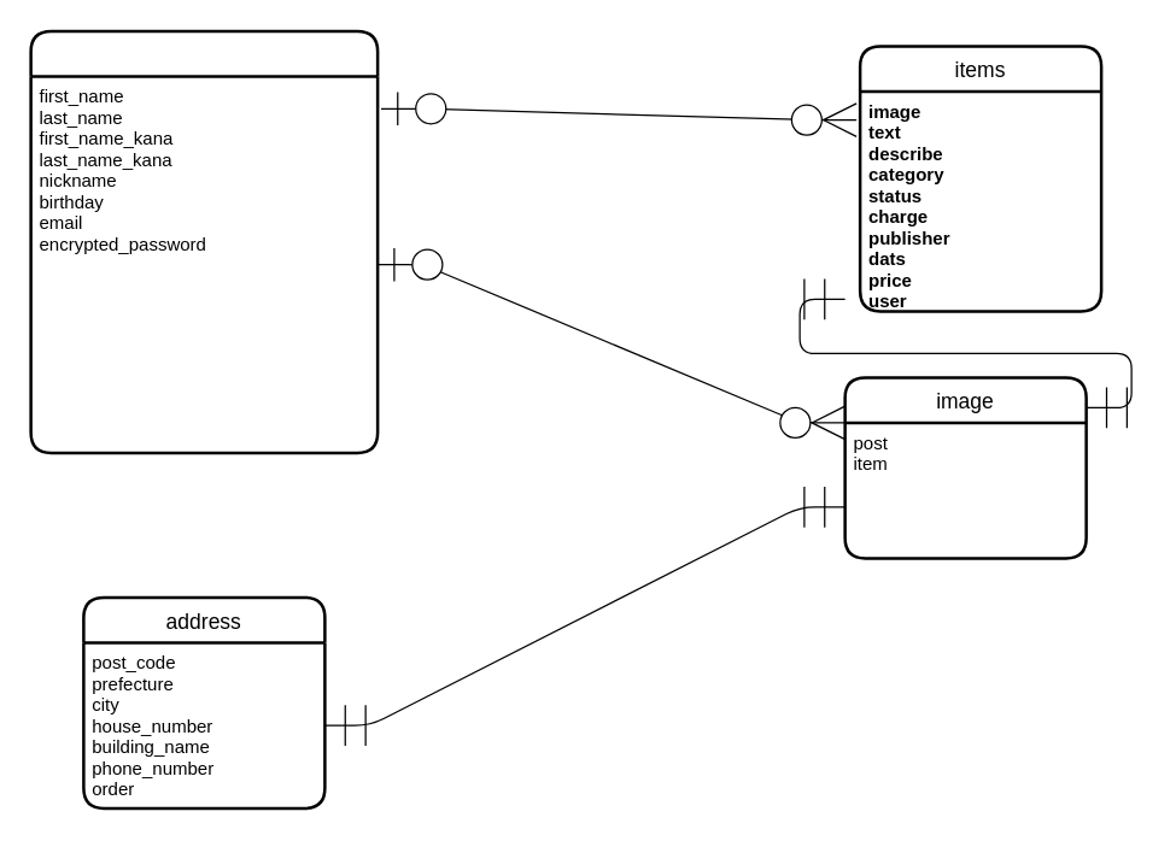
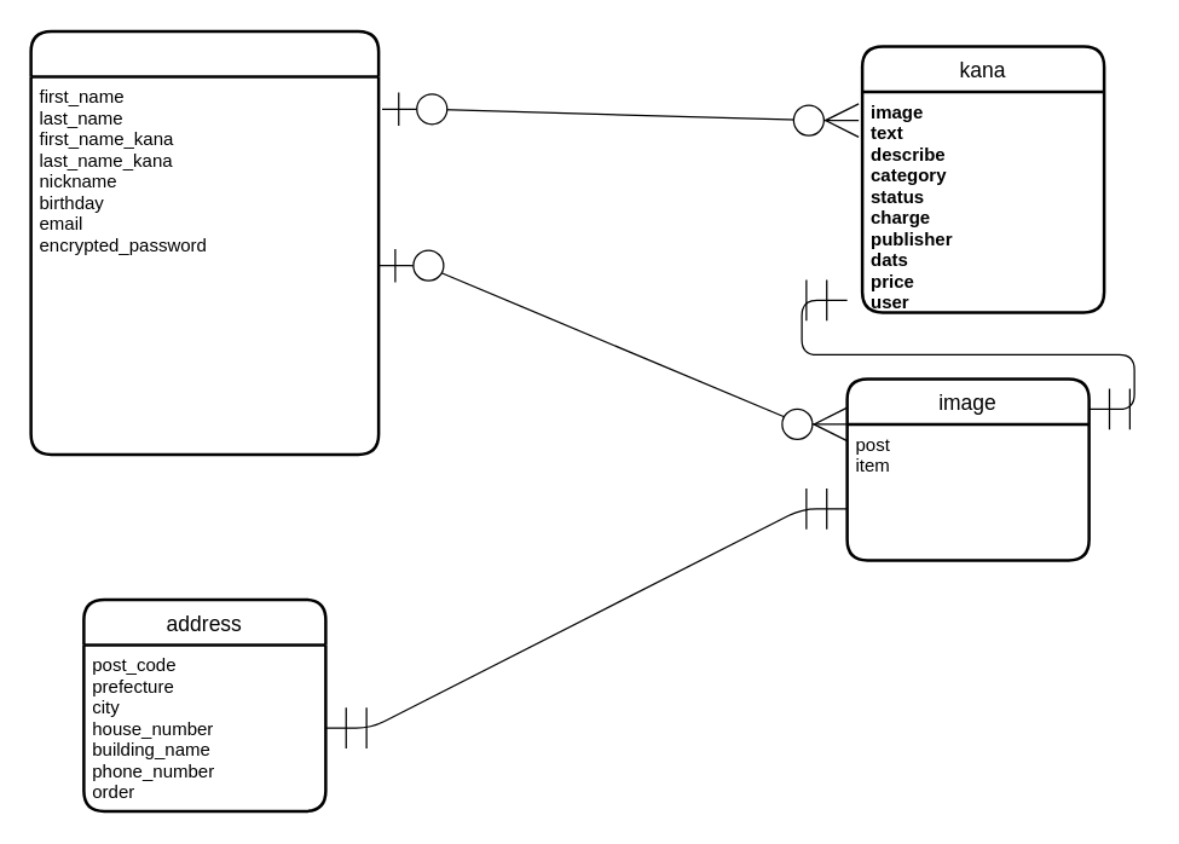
  <mxCell id="0" />
  <mxCell id="1" parent="0" />
  <mxCell id="2" value="" style="swimlane;childLayout=stackLayout;horizontal=1;startSize=30;horizontalStack=0;rounded=1;fontSize=14;fontStyle=0;strokeWidth=2;resizeParent=0;resizeLast=1;shadow=0;dashed=0;align=center;" parent="1" vertex="1"><mxGeometry y="20" width="230" height="280" as="geometry" x="20" /></mxCell>
  <mxCell id="3" value="first_name&#10;last_name&#10;first_name_kana&#10;last_name_kana&#10;nickname&#10;birthday&#10;email&#10;encrypted_password" style="align=left;strokeColor=none;fillColor=none;spacingLeft=4;fontSize=12;verticalAlign=top;resizable=0;rotatable=0;part=1;" parent="2" vertex="1"><mxGeometry y="30" width="230" height="250" as="geometry" /></mxCell>
- <mxCell id="4" value="items" style="swimlane;childLayout=stackLayout;horizontal=1;startSize=30;horizontalStack=0;rounded=1;fontSize=14;fontStyle=0;strokeWidth=2;resizeParent=0;resizeLast=1;shadow=0;dashed=0;align=center;" parent="1" vertex="1"><mxGeometry x="570" y="30" width="160" height="176" as="geometry" /></mxCell>
+ <mxCell id="4" value="kana" style="swimlane;childLayout=stackLayout;horizontal=1;startSize=30;horizontalStack=0;rounded=1;fontSize=14;fontStyle=0;strokeWidth=2;resizeParent=0;resizeLast=1;shadow=0;dashed=0;align=center;" parent="1" vertex="1"><mxGeometry x="570" y="30" width="160" height="176" as="geometry" /></mxCell>
  <mxCell id="5" value="image&#10;text&#10;describe&#10;category&#10;status&#10;charge&#10;publisher&#10;dats&#10;price&#10;user" style="align=left;strokeColor=none;fillColor=none;spacingLeft=4;fontSize=12;verticalAlign=top;resizable=0;rotatable=0;part=1;fontStyle=1" parent="4" vertex="1"><mxGeometry y="30" width="160" height="146" as="geometry" /></mxCell>
  <mxCell id="6" value="image" style="swimlane;childLayout=stackLayout;horizontal=1;startSize=30;horizontalStack=0;rounded=1;fontSize=14;fontStyle=0;strokeWidth=2;resizeParent=0;resizeLast=1;shadow=0;dashed=0;align=center;" parent="1" vertex="1"><mxGeometry x="560" y="250" width="160" height="120" as="geometry" /></mxCell>
  <mxCell id="7" value="post&#10;item" style="align=left;strokeColor=none;fillColor=none;spacingLeft=4;fontSize=12;verticalAlign=top;resizable=0;rotatable=0;part=1;" parent="6" vertex="1"><mxGeometry y="30" width="160" height="90" as="geometry" /></mxCell>
  <mxCell id="8" value="" style="edgeStyle=entityRelationEdgeStyle;fontSize=12;html=1;endArrow=ERzeroToMany;startArrow=ERzeroToOne;strokeWidth=1;endSize=20;startSize=20;exitX=1.01;exitY=0.086;exitDx=0;exitDy=0;exitPerimeter=0;entryX=-0.015;entryY=0.13;entryDx=0;entryDy=0;entryPerimeter=0;" parent="1" source="3" target="5" edge="1"><mxGeometry width="100" height="100" relative="1" as="geometry"><mxPoint x="283.5" y="70" as="sourcePoint" /><mxPoint x="600" y="70" as="targetPoint" /></mxGeometry></mxCell>
  <mxCell id="9" value="" style="edgeStyle=entityRelationEdgeStyle;fontSize=12;html=1;endArrow=ERzeroToMany;startArrow=ERzeroToOne;strokeWidth=1;endSize=20;startSize=20;entryX=0;entryY=0;entryDx=0;entryDy=0;" parent="1" source="3" target="7" edge="1"><mxGeometry width="100" height="100" relative="1" as="geometry"><mxPoint x="245" y="340" as="sourcePoint" /><mxPoint x="600" y="340" as="targetPoint" /></mxGeometry></mxCell>
  <mxCell id="10" value="address" style="swimlane;childLayout=stackLayout;horizontal=1;startSize=30;horizontalStack=0;rounded=1;fontSize=14;fontStyle=0;strokeWidth=2;resizeParent=0;resizeLast=1;shadow=0;dashed=0;align=center;" parent="1" vertex="1"><mxGeometry x="55" y="396" width="160" height="140" as="geometry" /></mxCell>
  <mxCell id="11" value="post_code&#10;prefecture&#10;city&#10;house_number&#10;building_name&#10;phone_number&#10;order" style="align=left;strokeColor=none;fillColor=none;spacingLeft=4;fontSize=12;verticalAlign=top;resizable=0;rotatable=0;part=1;" parent="10" vertex="1"><mxGeometry y="30" width="160" height="110" as="geometry" /></mxCell>
  <mxCell id="12" value="" style="edgeStyle=entityRelationEdgeStyle;fontSize=12;html=1;endArrow=ERmandOne;startArrow=ERmandOne;strokeWidth=1;exitX=1;exitY=0.167;exitDx=0;exitDy=0;exitPerimeter=0;endSize=25;startSize=25;" parent="1" source="6" edge="1"><mxGeometry width="100" height="100" relative="1" as="geometry"><mxPoint x="510" y="210" as="sourcePoint" /><mxPoint x="560" y="198" as="targetPoint" /></mxGeometry></mxCell>
  <mxCell id="13" value="" style="edgeStyle=entityRelationEdgeStyle;fontSize=12;html=1;endArrow=ERmandOne;startArrow=ERmandOne;strokeWidth=1;exitX=1;exitY=0.5;exitDx=0;exitDy=0;endSize=25;startSize=25;" edge="1" parent="1" source="11"><mxGeometry width="100" height="100" relative="1" as="geometry"><mxPoint x="480" y="448.04" as="sourcePoint" /><mxPoint x="560" y="336" as="targetPoint" /></mxGeometry></mxCell>
